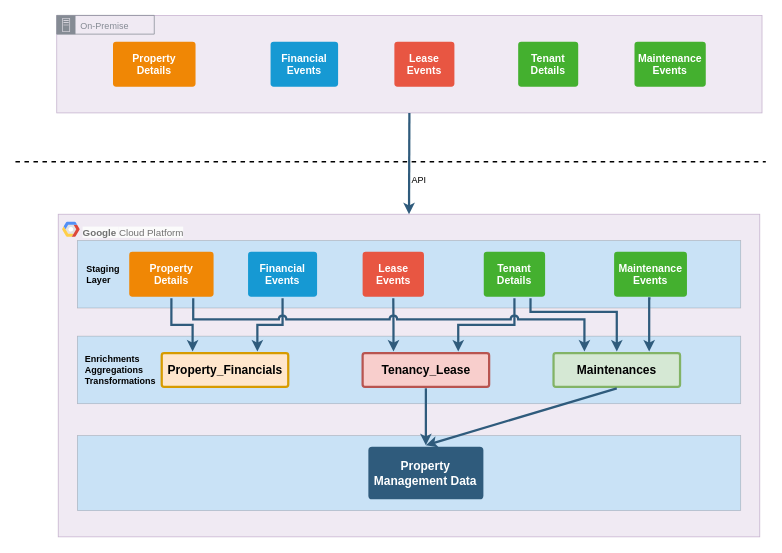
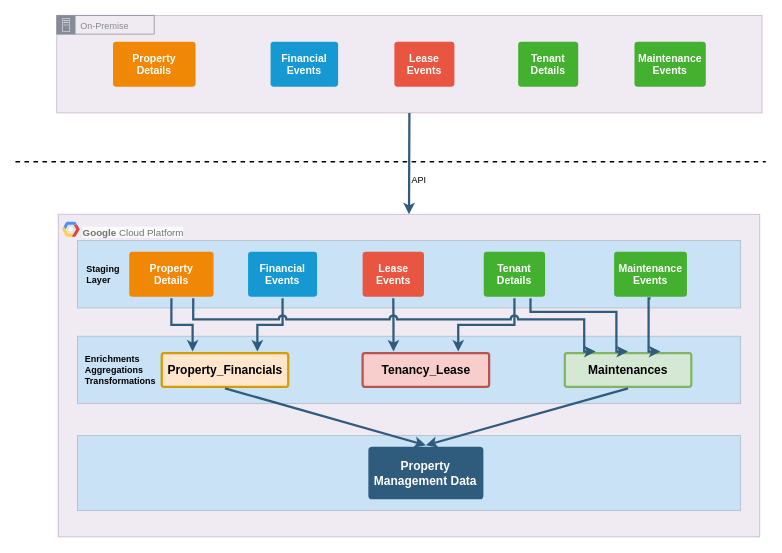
  <mxCell id="0" />
  <mxCell id="1" parent="0" />
  <mxCell id="2" value="" style="group" vertex="1" connectable="0" parent="1"><mxGeometry x="77" y="285" width="935" height="430" as="geometry" /></mxCell>
  <mxCell id="3" value="" style="rounded=0;whiteSpace=wrap;html=1;fillColor=#e1d5e7;strokeColor=#9673a6;opacity=50;" vertex="1" parent="2"><mxGeometry width="935" height="430" as="geometry" /></mxCell>
  <mxCell id="4" value="" style="rounded=0;whiteSpace=wrap;html=1;opacity=20;fillColor=#30C1FF;" vertex="1" parent="2"><mxGeometry x="25.55" y="295" width="884" height="100" as="geometry" /></mxCell>
  <mxCell id="5" value="" style="rounded=0;whiteSpace=wrap;html=1;opacity=20;fillColor=#30C1FF;" vertex="1" parent="2"><mxGeometry x="25.55" y="35" width="884" height="90" as="geometry" /></mxCell>
  <mxCell id="6" value="" style="rounded=0;whiteSpace=wrap;html=1;opacity=20;fillColor=#30C1FF;" vertex="1" parent="2"><mxGeometry x="25.55" y="162.5" width="884" height="90" as="geometry" /></mxCell>
  <mxCell id="7" value="" style="group" vertex="1" connectable="0" parent="2"><mxGeometry x="25.546" y="10" width="189.044" height="40" as="geometry" /></mxCell>
  <mxCell id="8" value="" style="shape=mxgraph.gcp2.google_cloud_platform;fillColor=#F6F6F6;strokeColor=none;shadow=0;gradientColor=none;" vertex="1" parent="7"><mxGeometry x="-20.437" width="23.503" height="20" as="geometry"><mxPoint x="20" y="10" as="offset" /></mxGeometry></mxCell>
  <mxCell id="9" value="&lt;font style=&quot;font-size: 13px;&quot;&gt;&lt;b style=&quot;forced-color-adjust: none; color: rgb(113, 113, 113); font-family: Helvetica; font-style: normal; font-variant-ligatures: normal; font-variant-caps: normal; letter-spacing: normal; orphans: 2; text-align: left; text-indent: 0px; text-transform: none; widows: 2; word-spacing: 0px; -webkit-text-stroke-width: 0px; white-space: nowrap; background-color: rgb(251, 251, 251); text-decoration-thickness: initial; text-decoration-style: initial; text-decoration-color: initial;&quot;&gt;Google&amp;nbsp;&lt;/b&gt;&lt;span style=&quot;color: rgb(113, 113, 113); font-family: Helvetica; font-style: normal; font-variant-ligatures: normal; font-variant-caps: normal; font-weight: 400; letter-spacing: normal; orphans: 2; text-align: left; text-indent: 0px; text-transform: none; widows: 2; word-spacing: 0px; -webkit-text-stroke-width: 0px; white-space: nowrap; background-color: rgb(251, 251, 251); text-decoration-thickness: initial; text-decoration-style: initial; text-decoration-color: initial; float: none; display: inline !important;&quot;&gt;Cloud Platform&lt;/span&gt;&lt;/font&gt;" style="text;whiteSpace=wrap;html=1;" vertex="1" parent="7"><mxGeometry x="5.109" width="183.934" height="40" as="geometry" /></mxCell>
  <mxCell id="10" value="Financial Events" style="rounded=1;whiteSpace=wrap;html=1;shadow=0;labelBackgroundColor=none;strokeColor=none;strokeWidth=3;fillColor=#1699d3;fontFamily=Helvetica;fontSize=14;fontColor=#FFFFFF;align=center;spacing=5;fontStyle=1;arcSize=7;perimeterSpacing=2;" vertex="1" parent="2"><mxGeometry x="252.997" y="50" width="91.967" height="60" as="geometry" /></mxCell>
  <mxCell id="11" value="Lease Events" style="rounded=1;whiteSpace=wrap;html=1;shadow=0;labelBackgroundColor=none;strokeColor=none;strokeWidth=3;fillColor=#e85642;fontFamily=Helvetica;fontSize=14;fontColor=#FFFFFF;align=center;spacing=5;fontStyle=1;arcSize=7;perimeterSpacing=2;" vertex="1" parent="2"><mxGeometry x="405.677" y="50" width="81.749" height="60" as="geometry" /></mxCell>
  <mxCell id="12" value="Property_Financials" style="rounded=1;whiteSpace=wrap;html=1;shadow=0;labelBackgroundColor=none;strokeColor=#d79b00;strokeWidth=3;fillColor=#ffe6cc;fontFamily=Helvetica;fontSize=16;align=center;fontStyle=1;spacing=5;arcSize=7;perimeterSpacing=2;" vertex="1" parent="2"><mxGeometry x="137.951" y="185" width="168.607" height="45" as="geometry" /></mxCell>
  <mxCell id="13" value="" style="edgeStyle=orthogonalEdgeStyle;rounded=0;jumpStyle=none;html=1;shadow=0;labelBackgroundColor=none;startArrow=classic;startFill=1;endArrow=none;endFill=0;jettySize=auto;orthogonalLoop=1;strokeColor=#2F5B7C;strokeWidth=3;fontFamily=Helvetica;fontSize=16;fontColor=#23445D;spacing=5;entryX=0.5;entryY=1;entryDx=0;entryDy=0;exitX=0.75;exitY=0;exitDx=0;exitDy=0;" edge="1" parent="2" source="12" target="10"><mxGeometry relative="1" as="geometry"><mxPoint x="387.284" y="208" as="sourcePoint" /><mxPoint x="286.12" y="117" as="targetPoint" /></mxGeometry></mxCell>
  <mxCell id="14" value="Tenant Details" style="rounded=1;whiteSpace=wrap;html=1;shadow=0;labelBackgroundColor=none;strokeColor=none;strokeWidth=3;fillColor=#44B02F;fontFamily=Helvetica;fontSize=14;fontColor=#FFFFFF;align=center;spacing=5;fontStyle=1;arcSize=7;perimeterSpacing=2;" vertex="1" parent="2"><mxGeometry x="567.131" y="50" width="81.749" height="60" as="geometry" /></mxCell>
  <mxCell id="15" value="Maintenance Events" style="rounded=1;whiteSpace=wrap;html=1;shadow=0;labelBackgroundColor=none;strokeColor=none;strokeWidth=3;fillColor=#44B02F;fontFamily=Helvetica;fontSize=14;fontColor=#FFFFFF;align=center;spacing=5;fontStyle=1;arcSize=7;perimeterSpacing=2;" vertex="1" parent="2"><mxGeometry x="740.847" y="50" width="97.077" height="60" as="geometry" /></mxCell>
  <mxCell id="16" value="Property Details" style="rounded=1;whiteSpace=wrap;html=1;shadow=0;labelBackgroundColor=none;strokeColor=none;strokeWidth=3;fillColor=#F08705;fontFamily=Helvetica;fontSize=14;fontColor=#FFFFFF;align=center;spacing=5;fontStyle=1;arcSize=7;perimeterSpacing=2;" vertex="1" parent="2"><mxGeometry x="94.639" y="50" width="112.404" height="60" as="geometry" /></mxCell>
  <mxCell id="17" value="" style="edgeStyle=orthogonalEdgeStyle;rounded=0;jumpStyle=none;html=1;shadow=0;labelBackgroundColor=none;startArrow=classic;startFill=1;endArrow=none;endFill=0;jettySize=auto;orthogonalLoop=1;strokeColor=#2F5B7C;strokeWidth=3;fontFamily=Helvetica;fontSize=16;fontColor=#23445D;spacing=5;exitX=0.25;exitY=0;exitDx=0;exitDy=0;entryX=0.5;entryY=1;entryDx=0;entryDy=0;" edge="1" parent="2" source="12" target="16"><mxGeometry relative="1" as="geometry"><mxPoint x="470.055" y="10" as="sourcePoint" /><mxPoint x="470.055" y="-125" as="targetPoint" /></mxGeometry></mxCell>
  <mxCell id="18" value="Property Management Data" style="rounded=1;whiteSpace=wrap;html=1;shadow=0;labelBackgroundColor=none;strokeColor=none;strokeWidth=3;fillColor=#2F5B7C;fontFamily=Helvetica;fontSize=16;fontColor=#FFFFFF;align=center;fontStyle=1;spacing=5;arcSize=7;perimeterSpacing=2;" parent="2" vertex="1"><mxGeometry x="413.342" y="310" width="153.279" height="70" as="geometry" /></mxCell>
  <mxCell id="19" value="Tenancy_Lease" style="rounded=1;whiteSpace=wrap;html=1;shadow=0;labelBackgroundColor=none;strokeColor=#b85450;strokeWidth=3;fillColor=#f8cecc;fontFamily=Helvetica;fontSize=16;align=center;fontStyle=1;spacing=5;arcSize=7;perimeterSpacing=2;" vertex="1" parent="2"><mxGeometry x="405.678" y="185" width="168.607" height="45" as="geometry" /></mxCell>
  <mxCell id="20" value="" style="edgeStyle=orthogonalEdgeStyle;rounded=0;jumpStyle=none;html=1;shadow=0;labelBackgroundColor=none;startArrow=classic;startFill=1;endArrow=none;endFill=0;jettySize=auto;orthogonalLoop=1;strokeColor=#2F5B7C;strokeWidth=3;fontFamily=Helvetica;fontSize=16;fontColor=#23445D;spacing=5;exitX=0.25;exitY=0;exitDx=0;exitDy=0;entryX=0.5;entryY=1;entryDx=0;entryDy=0;" edge="1" parent="2" source="19" target="11"><mxGeometry relative="1" as="geometry"><mxPoint x="209.481" y="193" as="sourcePoint" /><mxPoint x="143.06" y="122" as="targetPoint" /></mxGeometry></mxCell>
  <mxCell id="21" value="" style="edgeStyle=orthogonalEdgeStyle;rounded=0;jumpStyle=none;html=1;shadow=0;labelBackgroundColor=none;startArrow=classic;startFill=1;endArrow=none;endFill=0;jettySize=auto;orthogonalLoop=1;strokeColor=#2F5B7C;strokeWidth=3;fontFamily=Helvetica;fontSize=16;fontColor=#23445D;spacing=5;entryX=0.5;entryY=1;entryDx=0;entryDy=0;exitX=0.75;exitY=0;exitDx=0;exitDy=0;" edge="1" parent="2" source="19" target="14"><mxGeometry relative="1" as="geometry"><mxPoint x="296.339" y="193" as="sourcePoint" /><mxPoint x="316.776" y="122" as="targetPoint" /></mxGeometry></mxCell>
- <mxCell id="22" value="Maintenances" style="rounded=1;whiteSpace=wrap;html=1;shadow=0;labelBackgroundColor=none;strokeColor=#82b366;strokeWidth=3;fillColor=#d5e8d4;fontFamily=Helvetica;fontSize=16;align=center;fontStyle=1;spacing=5;arcSize=7;perimeterSpacing=2;" vertex="1" parent="2"><mxGeometry x="660.12" y="185" width="168.607" height="45" as="geometry" /></mxCell>
+ <mxCell id="22" value="Maintenances" style="rounded=1;whiteSpace=wrap;html=1;shadow=0;labelBackgroundColor=none;strokeColor=#82b366;strokeWidth=3;fillColor=#d5e8d4;fontFamily=Helvetica;fontSize=16;align=center;fontStyle=1;spacing=5;arcSize=7;perimeterSpacing=2;" vertex="1" parent="2"><mxGeometry x="675.12" y="185" width="168.607" height="45" as="geometry" /></mxCell>
  <mxCell id="23" value="" style="edgeStyle=orthogonalEdgeStyle;rounded=0;jumpStyle=none;html=1;shadow=0;labelBackgroundColor=none;startArrow=classic;startFill=1;endArrow=none;endFill=0;jettySize=auto;orthogonalLoop=1;strokeColor=#2F5B7C;strokeWidth=3;fontFamily=Helvetica;fontSize=16;fontColor=#23445D;spacing=5;entryX=0.75;entryY=1;entryDx=0;entryDy=0;exitX=0.5;exitY=0;exitDx=0;exitDy=0;" edge="1" parent="2" source="22" target="14"><mxGeometry relative="1" as="geometry"><mxPoint x="543.628" y="193" as="sourcePoint" /><mxPoint x="618.224" y="122" as="targetPoint" /><Array as="points"><mxPoint x="743.913" y="130" /><mxPoint x="629.464" y="130" /></Array></mxGeometry></mxCell>
  <mxCell id="24" value="" style="edgeStyle=orthogonalEdgeStyle;rounded=0;jumpStyle=none;html=1;shadow=0;labelBackgroundColor=none;startArrow=classic;startFill=1;endArrow=none;endFill=0;jettySize=auto;orthogonalLoop=1;strokeColor=#2F5B7C;strokeWidth=3;fontFamily=Helvetica;fontSize=16;fontColor=#23445D;spacing=5;entryX=0.5;entryY=1;entryDx=0;entryDy=0;exitX=0.75;exitY=0;exitDx=0;exitDy=0;" edge="1" parent="2" source="22" target="15"><mxGeometry relative="1" as="geometry"><mxPoint x="916.607" y="193" as="sourcePoint" /><mxPoint x="802.158" y="122" as="targetPoint" /><Array as="points"><mxPoint x="786.831" y="112" /></Array></mxGeometry></mxCell>
  <mxCell id="25" value="" style="edgeStyle=orthogonalEdgeStyle;rounded=0;jumpStyle=arc;html=1;shadow=0;labelBackgroundColor=none;startArrow=classic;startFill=1;endArrow=none;endFill=0;jettySize=auto;orthogonalLoop=1;strokeColor=#2F5B7C;strokeWidth=3;fontFamily=Helvetica;fontSize=16;fontColor=#23445D;spacing=5;exitX=0.25;exitY=0;exitDx=0;exitDy=0;entryX=0.75;entryY=1;entryDx=0;entryDy=0;" edge="1" parent="2" source="22" target="16"><mxGeometry relative="1" as="geometry"><mxPoint x="189.044" y="193" as="sourcePoint" /><mxPoint x="143.06" y="122" as="targetPoint" /><Array as="points"><mxPoint x="701" y="140" /><mxPoint x="180" y="140" /></Array></mxGeometry></mxCell>
- <mxCell id="27" value="" style="rounded=0;jumpStyle=none;html=1;shadow=0;labelBackgroundColor=none;startArrow=classic;startFill=1;endArrow=none;endFill=0;jettySize=auto;orthogonalLoop=1;strokeColor=#2F5B7C;strokeWidth=3;fontFamily=Helvetica;fontSize=16;fontColor=#23445D;spacing=5;exitX=0.5;exitY=0;exitDx=0;exitDy=0;entryX=0.5;entryY=1;entryDx=0;entryDy=0;" edge="1" parent="2" source="18" target="19"><mxGeometry relative="1" as="geometry"><mxPoint x="763.328" y="308" as="sourcePoint" /><mxPoint x="546.694" y="242" as="targetPoint" /></mxGeometry></mxCell>
+ <mxCell id="26" value="" style="rounded=0;jumpStyle=none;html=1;shadow=0;labelBackgroundColor=none;startArrow=classic;startFill=1;endArrow=none;endFill=0;jettySize=auto;orthogonalLoop=1;strokeColor=#2F5B7C;strokeWidth=3;fontFamily=Helvetica;fontSize=16;fontColor=#23445D;spacing=5;exitX=0.5;exitY=0;exitDx=0;exitDy=0;entryX=0.5;entryY=1;entryDx=0;entryDy=0;" edge="1" parent="2" source="18" target="12"><mxGeometry relative="1" as="geometry"><mxPoint x="286.12" y="321" as="sourcePoint" /><mxPoint x="240.137" y="250" as="targetPoint" /></mxGeometry></mxCell>
  <mxCell id="28" value="" style="rounded=0;jumpStyle=none;html=1;shadow=0;labelBackgroundColor=none;startArrow=classic;startFill=1;endArrow=none;endFill=0;jettySize=auto;orthogonalLoop=1;strokeColor=#2F5B7C;strokeWidth=3;fontFamily=Helvetica;fontSize=16;fontColor=#23445D;spacing=5;exitX=0.5;exitY=0;exitDx=0;exitDy=0;entryX=0.5;entryY=1;entryDx=0;entryDy=0;" edge="1" parent="2" source="18" target="22"><mxGeometry relative="1" as="geometry"><mxPoint x="449.617" y="308" as="sourcePoint" /><mxPoint x="500.71" y="242" as="targetPoint" /></mxGeometry></mxCell>
  <mxCell id="29" value="&lt;b&gt;Enrichments&lt;br&gt;Aggregations&lt;br&gt;Transformations&lt;/b&gt;" style="text;html=1;align=left;verticalAlign=middle;whiteSpace=wrap;rounded=0;" vertex="1" parent="2"><mxGeometry x="34" y="192.5" width="60" height="30" as="geometry" /></mxCell>
  <mxCell id="30" value="&lt;b&gt;Staging Layer&lt;/b&gt;" style="text;html=1;align=left;verticalAlign=middle;whiteSpace=wrap;rounded=0;" vertex="1" parent="2"><mxGeometry x="36" y="65" width="60" height="30" as="geometry" /></mxCell>
  <mxCell id="31" value="" style="group" vertex="1" connectable="0" parent="1"><mxGeometry x="75" y="20" width="940" height="130" as="geometry" /></mxCell>
  <mxCell id="32" value="" style="rounded=0;whiteSpace=wrap;html=1;fillColor=#e1d5e7;strokeColor=#9673a6;opacity=50;" vertex="1" parent="31"><mxGeometry width="940" height="130" as="geometry" /></mxCell>
  <mxCell id="33" value="On-Premise" style="sketch=0;outlineConnect=0;gradientColor=none;html=1;whiteSpace=wrap;fontSize=12;fontStyle=0;shape=mxgraph.aws4.group;grIcon=mxgraph.aws4.group_on_premise;strokeColor=#858B94;fillColor=none;verticalAlign=top;align=left;spacingLeft=30;fontColor=#858B94;dashed=0;" vertex="1" parent="31"><mxGeometry width="130" height="25" as="geometry" /></mxCell>
  <mxCell id="34" value="Property Details" style="rounded=1;whiteSpace=wrap;html=1;shadow=0;labelBackgroundColor=none;strokeColor=none;strokeWidth=3;fillColor=#F08705;fontFamily=Helvetica;fontSize=14;fontColor=#FFFFFF;align=center;spacing=5;fontStyle=1;arcSize=7;perimeterSpacing=2;" parent="31" vertex="1"><mxGeometry x="75" y="35" width="110" height="60" as="geometry" /></mxCell>
  <mxCell id="35" value="Financial Events" style="rounded=1;whiteSpace=wrap;html=1;shadow=0;labelBackgroundColor=none;strokeColor=none;strokeWidth=3;fillColor=#1699d3;fontFamily=Helvetica;fontSize=14;fontColor=#FFFFFF;align=center;spacing=5;fontStyle=1;arcSize=7;perimeterSpacing=2;" parent="31" vertex="1"><mxGeometry x="285" y="35" width="90" height="60" as="geometry" /></mxCell>
  <mxCell id="36" value="Lease Events" style="rounded=1;whiteSpace=wrap;html=1;shadow=0;labelBackgroundColor=none;strokeColor=none;strokeWidth=3;fillColor=#e85642;fontFamily=Helvetica;fontSize=14;fontColor=#FFFFFF;align=center;spacing=5;fontStyle=1;arcSize=7;perimeterSpacing=2;" vertex="1" parent="31"><mxGeometry x="450" y="35" width="80" height="60" as="geometry" /></mxCell>
  <mxCell id="37" value="Tenant Details" style="rounded=1;whiteSpace=wrap;html=1;shadow=0;labelBackgroundColor=none;strokeColor=none;strokeWidth=3;fillColor=#44B02F;fontFamily=Helvetica;fontSize=14;fontColor=#FFFFFF;align=center;spacing=5;fontStyle=1;arcSize=7;perimeterSpacing=2;" parent="31" vertex="1"><mxGeometry x="615" y="35" width="80" height="60" as="geometry" /></mxCell>
  <mxCell id="38" value="" style="edgeStyle=none;rounded=0;jumpStyle=none;html=1;shadow=0;labelBackgroundColor=none;startArrow=classic;startFill=1;endArrow=none;endFill=0;jettySize=auto;orthogonalLoop=1;strokeColor=#2F5B7C;strokeWidth=3;fontFamily=Helvetica;fontSize=16;fontColor=#23445D;spacing=5;exitX=0.5;exitY=0;exitDx=0;exitDy=0;entryX=0.5;entryY=1;entryDx=0;entryDy=0;" parent="1" source="3" target="32" edge="1"><mxGeometry relative="1" as="geometry"><mxPoint x="1050" y="275" as="sourcePoint" /><mxPoint x="590" y="165" as="targetPoint" /></mxGeometry></mxCell>
  <mxCell id="39" value="Maintenance Events" style="rounded=1;whiteSpace=wrap;html=1;shadow=0;labelBackgroundColor=none;strokeColor=none;strokeWidth=3;fillColor=#44B02F;fontFamily=Helvetica;fontSize=14;fontColor=#FFFFFF;align=center;spacing=5;fontStyle=1;arcSize=7;perimeterSpacing=2;" vertex="1" parent="1"><mxGeometry x="845" y="55" width="95" height="60" as="geometry" /></mxCell>
  <mxCell id="40" value="" style="endArrow=none;dashed=1;html=1;rounded=0;strokeWidth=2;" edge="1" parent="1"><mxGeometry width="50" height="50" relative="1" as="geometry"><mxPoint x="20" y="215" as="sourcePoint" /><mxPoint x="1020" y="215" as="targetPoint" /></mxGeometry></mxCell>
  <mxCell id="41" value="API" style="text;html=1;align=center;verticalAlign=middle;whiteSpace=wrap;rounded=0;" vertex="1" parent="1"><mxGeometry x="528" y="225" width="60" height="30" as="geometry" /></mxCell>
